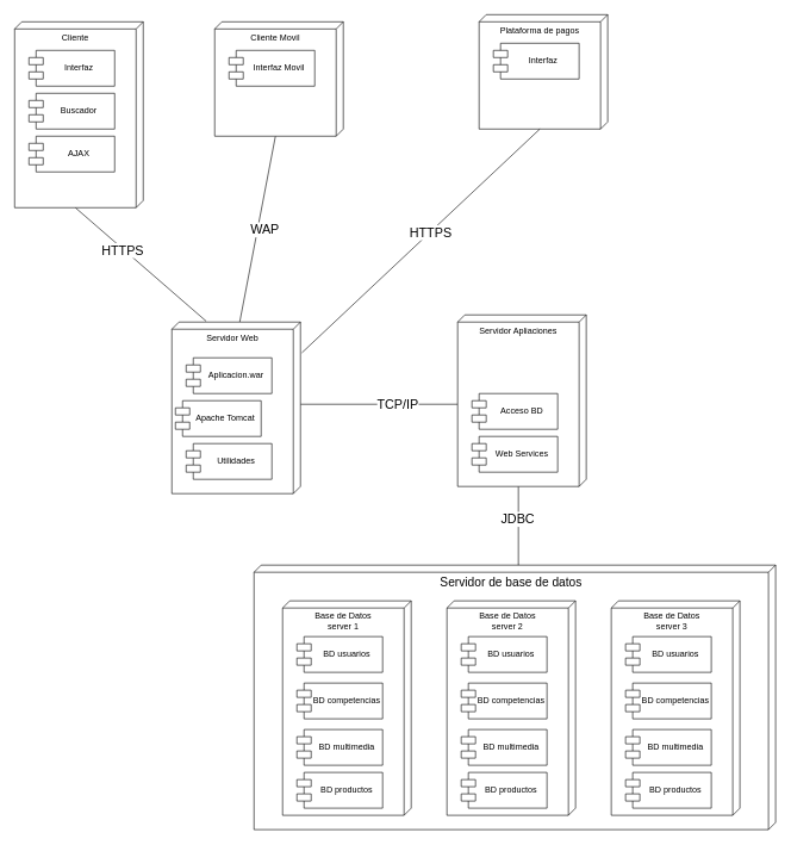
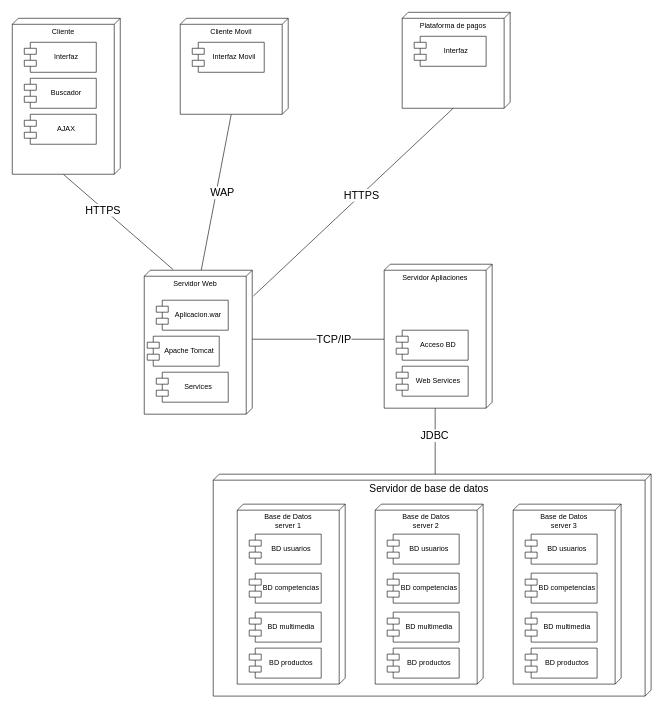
  <mxCell id="0" />
  <mxCell id="1" parent="0" />
  <mxCell id="2" value="Servidor de base de datos" style="verticalAlign=top;align=center;spacingTop=8;spacingLeft=2;spacingRight=12;shape=cube;size=10;direction=south;fontStyle=0;html=1;whiteSpace=wrap;fontSize=17;" vertex="1" parent="1"><mxGeometry x="355" y="790" width="730" height="370" as="geometry" /></mxCell>
  <mxCell id="3" style="rounded=0;orthogonalLoop=1;jettySize=auto;html=1;exitX=0;exitY=0;exitDx=260;exitDy=95;exitPerimeter=0;entryX=-0.005;entryY=0.733;entryDx=0;entryDy=0;entryPerimeter=0;endArrow=none;endFill=0;" edge="1" parent="1" source="5" target="14"><mxGeometry relative="1" as="geometry" /></mxCell>
  <mxCell id="4" value="&lt;font style=&quot;font-size: 18px;&quot;&gt;HTTPS&lt;/font&gt;" style="edgeLabel;html=1;align=center;verticalAlign=middle;resizable=0;points=[];" connectable="0" vertex="1" parent="3"><mxGeometry x="-0.264" y="-2" relative="1" as="geometry"><mxPoint as="offset" /></mxGeometry></mxCell>
  <mxCell id="5" value="Cliente" style="verticalAlign=top;align=center;spacingTop=8;spacingLeft=2;spacingRight=12;shape=cube;size=10;direction=south;fontStyle=0;html=1;whiteSpace=wrap;" vertex="1" parent="1"><mxGeometry x="20" y="30" width="180" height="260" as="geometry" /></mxCell>
  <mxCell id="6" value="Interfaz" style="shape=module;align=left;spacingLeft=20;align=center;verticalAlign=middle;whiteSpace=wrap;html=1;" vertex="1" parent="1"><mxGeometry x="40" y="70" width="120" height="50" as="geometry" /></mxCell>
  <mxCell id="7" value="Buscador" style="shape=module;align=left;spacingLeft=20;align=center;verticalAlign=middle;whiteSpace=wrap;html=1;" vertex="1" parent="1"><mxGeometry x="40" y="130" width="120" height="50" as="geometry" /></mxCell>
  <mxCell id="8" value="AJAX" style="shape=module;align=left;spacingLeft=20;align=center;verticalAlign=middle;whiteSpace=wrap;html=1;" vertex="1" parent="1"><mxGeometry x="40" y="190" width="120" height="50" as="geometry" /></mxCell>
  <mxCell id="9" value="&lt;font style=&quot;font-size: 18px;&quot;&gt;WAP&lt;/font&gt;" style="rounded=0;orthogonalLoop=1;jettySize=auto;html=1;exitX=0;exitY=0;exitDx=160;exitDy=95;exitPerimeter=0;entryX=0;entryY=0;entryDx=0;entryDy=85;entryPerimeter=0;endArrow=none;endFill=0;startArrow=none;startFill=0;" edge="1" parent="1" source="10" target="14"><mxGeometry x="-0.014" y="10" relative="1" as="geometry"><mxPoint as="offset" /></mxGeometry></mxCell>
  <mxCell id="10" value="Cliente Movil" style="verticalAlign=top;align=center;spacingTop=8;spacingLeft=2;spacingRight=12;shape=cube;size=10;direction=south;fontStyle=0;html=1;whiteSpace=wrap;" vertex="1" parent="1"><mxGeometry x="300" y="30" width="180" height="160" as="geometry" /></mxCell>
  <mxCell id="11" value="Interfaz Movil" style="shape=module;align=left;spacingLeft=20;align=center;verticalAlign=middle;whiteSpace=wrap;html=1;" vertex="1" parent="1"><mxGeometry x="320" y="70" width="120" height="50" as="geometry" /></mxCell>
  <mxCell id="12" style="rounded=0;orthogonalLoop=1;jettySize=auto;html=1;exitX=0;exitY=0;exitDx=115.0;exitDy=0;exitPerimeter=0;entryX=0;entryY=0;entryDx=125.0;entryDy=180;entryPerimeter=0;endArrow=none;endFill=0;startArrow=none;startFill=0;" edge="1" parent="1" source="14" target="20"><mxGeometry relative="1" as="geometry" /></mxCell>
  <mxCell id="13" value="&lt;span style=&quot;font-size: 18px;&quot;&gt;TCP/IP&lt;/span&gt;" style="edgeLabel;html=1;align=center;verticalAlign=middle;resizable=0;points=[];" connectable="0" vertex="1" parent="12"><mxGeometry x="0.227" relative="1" as="geometry"><mxPoint as="offset" /></mxGeometry></mxCell>
  <mxCell id="14" value="Servidor Web" style="verticalAlign=top;align=center;spacingTop=8;spacingLeft=2;spacingRight=12;shape=cube;size=10;direction=south;fontStyle=0;html=1;whiteSpace=wrap;" vertex="1" parent="1"><mxGeometry x="240" y="450" width="180" height="240" as="geometry" /></mxCell>
  <mxCell id="15" value="Aplicacion.war" style="shape=module;align=left;spacingLeft=20;align=center;verticalAlign=middle;whiteSpace=wrap;html=1;" vertex="1" parent="1"><mxGeometry x="260" y="500" width="120" height="50" as="geometry" /></mxCell>
  <mxCell id="16" value="Apache Tomcat" style="shape=module;align=left;spacingLeft=20;align=center;verticalAlign=middle;whiteSpace=wrap;html=1;" vertex="1" parent="1"><mxGeometry x="245" y="560" width="120" height="50" as="geometry" /></mxCell>
- <mxCell id="17" value="Utilidades" style="shape=module;align=left;spacingLeft=20;align=center;verticalAlign=middle;whiteSpace=wrap;html=1;" vertex="1" parent="1"><mxGeometry x="260" y="620" width="120" height="50" as="geometry" /></mxCell>
+ <mxCell id="17" value="Services" style="shape=module;align=left;spacingLeft=20;align=center;verticalAlign=middle;whiteSpace=wrap;html=1;" vertex="1" parent="1"><mxGeometry x="260" y="620" width="120" height="50" as="geometry" /></mxCell>
  <mxCell id="18" style="edgeStyle=none;rounded=0;orthogonalLoop=1;jettySize=auto;html=1;exitX=0;exitY=0;exitDx=240;exitDy=95;exitPerimeter=0;entryX=0;entryY=0;entryDx=0;entryDy=360;entryPerimeter=0;endArrow=none;endFill=0;" edge="1" parent="1" source="20" target="2"><mxGeometry relative="1" as="geometry" /></mxCell>
  <mxCell id="19" value="&lt;span style=&quot;font-size: 18px;&quot;&gt;JDBC&lt;/span&gt;" style="edgeLabel;html=1;align=center;verticalAlign=middle;resizable=0;points=[];" connectable="0" vertex="1" parent="18"><mxGeometry x="-0.182" y="-2" relative="1" as="geometry"><mxPoint as="offset" /></mxGeometry></mxCell>
  <mxCell id="20" value="Servidor Apliaciones" style="verticalAlign=top;align=center;spacingTop=8;spacingLeft=2;spacingRight=12;shape=cube;size=10;direction=south;fontStyle=0;html=1;whiteSpace=wrap;" vertex="1" parent="1"><mxGeometry x="640" y="440" width="180" height="240" as="geometry" /></mxCell>
  <mxCell id="21" value="Acceso BD" style="shape=module;align=left;spacingLeft=20;align=center;verticalAlign=middle;whiteSpace=wrap;html=1;" vertex="1" parent="1"><mxGeometry x="660" y="550" width="120" height="50" as="geometry" /></mxCell>
  <mxCell id="22" value="Web Services" style="shape=module;align=left;spacingLeft=20;align=center;verticalAlign=middle;whiteSpace=wrap;html=1;" vertex="1" parent="1"><mxGeometry x="660" y="610" width="120" height="50" as="geometry" /></mxCell>
  <mxCell id="23" value="Plataforma de pagos" style="verticalAlign=top;align=center;spacingTop=8;spacingLeft=2;spacingRight=12;shape=cube;size=10;direction=south;fontStyle=0;html=1;whiteSpace=wrap;" vertex="1" parent="1"><mxGeometry x="670" y="20" width="180" height="160" as="geometry" /></mxCell>
  <mxCell id="24" value="Interfaz" style="shape=module;align=left;spacingLeft=20;align=center;verticalAlign=middle;whiteSpace=wrap;html=1;" vertex="1" parent="1"><mxGeometry x="690" y="60" width="120" height="50" as="geometry" /></mxCell>
  <mxCell id="25" style="edgeStyle=none;rounded=0;orthogonalLoop=1;jettySize=auto;html=1;exitX=0;exitY=0;exitDx=160;exitDy=95;exitPerimeter=0;entryX=0.179;entryY=-0.011;entryDx=0;entryDy=0;entryPerimeter=0;endArrow=none;endFill=0;startArrow=none;startFill=0;" edge="1" parent="1" source="23" target="14"><mxGeometry relative="1" as="geometry"><mxPoint x="757" y="182.72" as="sourcePoint" /><mxPoint x="423" y="499.72" as="targetPoint" /></mxGeometry></mxCell>
  <mxCell id="26" value="&lt;font style=&quot;font-size: 18px;&quot;&gt;HTTPS&lt;/font&gt;" style="edgeLabel;html=1;align=center;verticalAlign=middle;resizable=0;points=[];" connectable="0" vertex="1" parent="25"><mxGeometry x="-0.079" relative="1" as="geometry"><mxPoint y="1" as="offset" /></mxGeometry></mxCell>
  <mxCell id="27" value="Base de Datos&lt;br&gt;server 1" style="verticalAlign=top;align=center;spacingTop=8;spacingLeft=2;spacingRight=12;shape=cube;size=10;direction=south;fontStyle=0;html=1;whiteSpace=wrap;" vertex="1" parent="1"><mxGeometry x="395" y="840" width="180" height="300" as="geometry" /></mxCell>
  <mxCell id="28" value="BD usuarios" style="shape=module;align=left;spacingLeft=20;align=center;verticalAlign=middle;whiteSpace=wrap;html=1;" vertex="1" parent="1"><mxGeometry x="415" y="890" width="120" height="50" as="geometry" /></mxCell>
  <mxCell id="29" value="BD competencias" style="shape=module;align=left;spacingLeft=20;align=center;verticalAlign=middle;whiteSpace=wrap;html=1;" vertex="1" parent="1"><mxGeometry x="415" y="955" width="120" height="50" as="geometry" /></mxCell>
  <mxCell id="30" value="BD multimedia" style="shape=module;align=left;spacingLeft=20;align=center;verticalAlign=middle;whiteSpace=wrap;html=1;" vertex="1" parent="1"><mxGeometry x="415" y="1020" width="120" height="50" as="geometry" /></mxCell>
  <mxCell id="31" value="BD productos" style="shape=module;align=left;spacingLeft=20;align=center;verticalAlign=middle;whiteSpace=wrap;html=1;" vertex="1" parent="1"><mxGeometry x="415" y="1080" width="120" height="50" as="geometry" /></mxCell>
  <mxCell id="32" value="Base de Datos&lt;br&gt;server 2" style="verticalAlign=top;align=center;spacingTop=8;spacingLeft=2;spacingRight=12;shape=cube;size=10;direction=south;fontStyle=0;html=1;whiteSpace=wrap;" vertex="1" parent="1"><mxGeometry x="625" y="840" width="180" height="300" as="geometry" /></mxCell>
  <mxCell id="33" value="BD usuarios" style="shape=module;align=left;spacingLeft=20;align=center;verticalAlign=middle;whiteSpace=wrap;html=1;" vertex="1" parent="1"><mxGeometry x="645" y="890" width="120" height="50" as="geometry" /></mxCell>
  <mxCell id="34" value="BD competencias" style="shape=module;align=left;spacingLeft=20;align=center;verticalAlign=middle;whiteSpace=wrap;html=1;" vertex="1" parent="1"><mxGeometry x="645" y="955" width="120" height="50" as="geometry" /></mxCell>
  <mxCell id="35" value="BD multimedia" style="shape=module;align=left;spacingLeft=20;align=center;verticalAlign=middle;whiteSpace=wrap;html=1;" vertex="1" parent="1"><mxGeometry x="645" y="1020" width="120" height="50" as="geometry" /></mxCell>
  <mxCell id="36" value="BD productos" style="shape=module;align=left;spacingLeft=20;align=center;verticalAlign=middle;whiteSpace=wrap;html=1;" vertex="1" parent="1"><mxGeometry x="645" y="1080" width="120" height="50" as="geometry" /></mxCell>
  <mxCell id="37" value="Base de Datos&lt;br&gt;server 3" style="verticalAlign=top;align=center;spacingTop=8;spacingLeft=2;spacingRight=12;shape=cube;size=10;direction=south;fontStyle=0;html=1;whiteSpace=wrap;" vertex="1" parent="1"><mxGeometry x="855" y="840" width="180" height="300" as="geometry" /></mxCell>
  <mxCell id="38" value="BD usuarios" style="shape=module;align=left;spacingLeft=20;align=center;verticalAlign=middle;whiteSpace=wrap;html=1;" vertex="1" parent="1"><mxGeometry x="875" y="890" width="120" height="50" as="geometry" /></mxCell>
  <mxCell id="39" value="BD competencias" style="shape=module;align=left;spacingLeft=20;align=center;verticalAlign=middle;whiteSpace=wrap;html=1;" vertex="1" parent="1"><mxGeometry x="875" y="955" width="120" height="50" as="geometry" /></mxCell>
  <mxCell id="40" value="BD multimedia" style="shape=module;align=left;spacingLeft=20;align=center;verticalAlign=middle;whiteSpace=wrap;html=1;" vertex="1" parent="1"><mxGeometry x="875" y="1020" width="120" height="50" as="geometry" /></mxCell>
  <mxCell id="41" value="BD productos" style="shape=module;align=left;spacingLeft=20;align=center;verticalAlign=middle;whiteSpace=wrap;html=1;" vertex="1" parent="1"><mxGeometry x="875" y="1080" width="120" height="50" as="geometry" /></mxCell>
